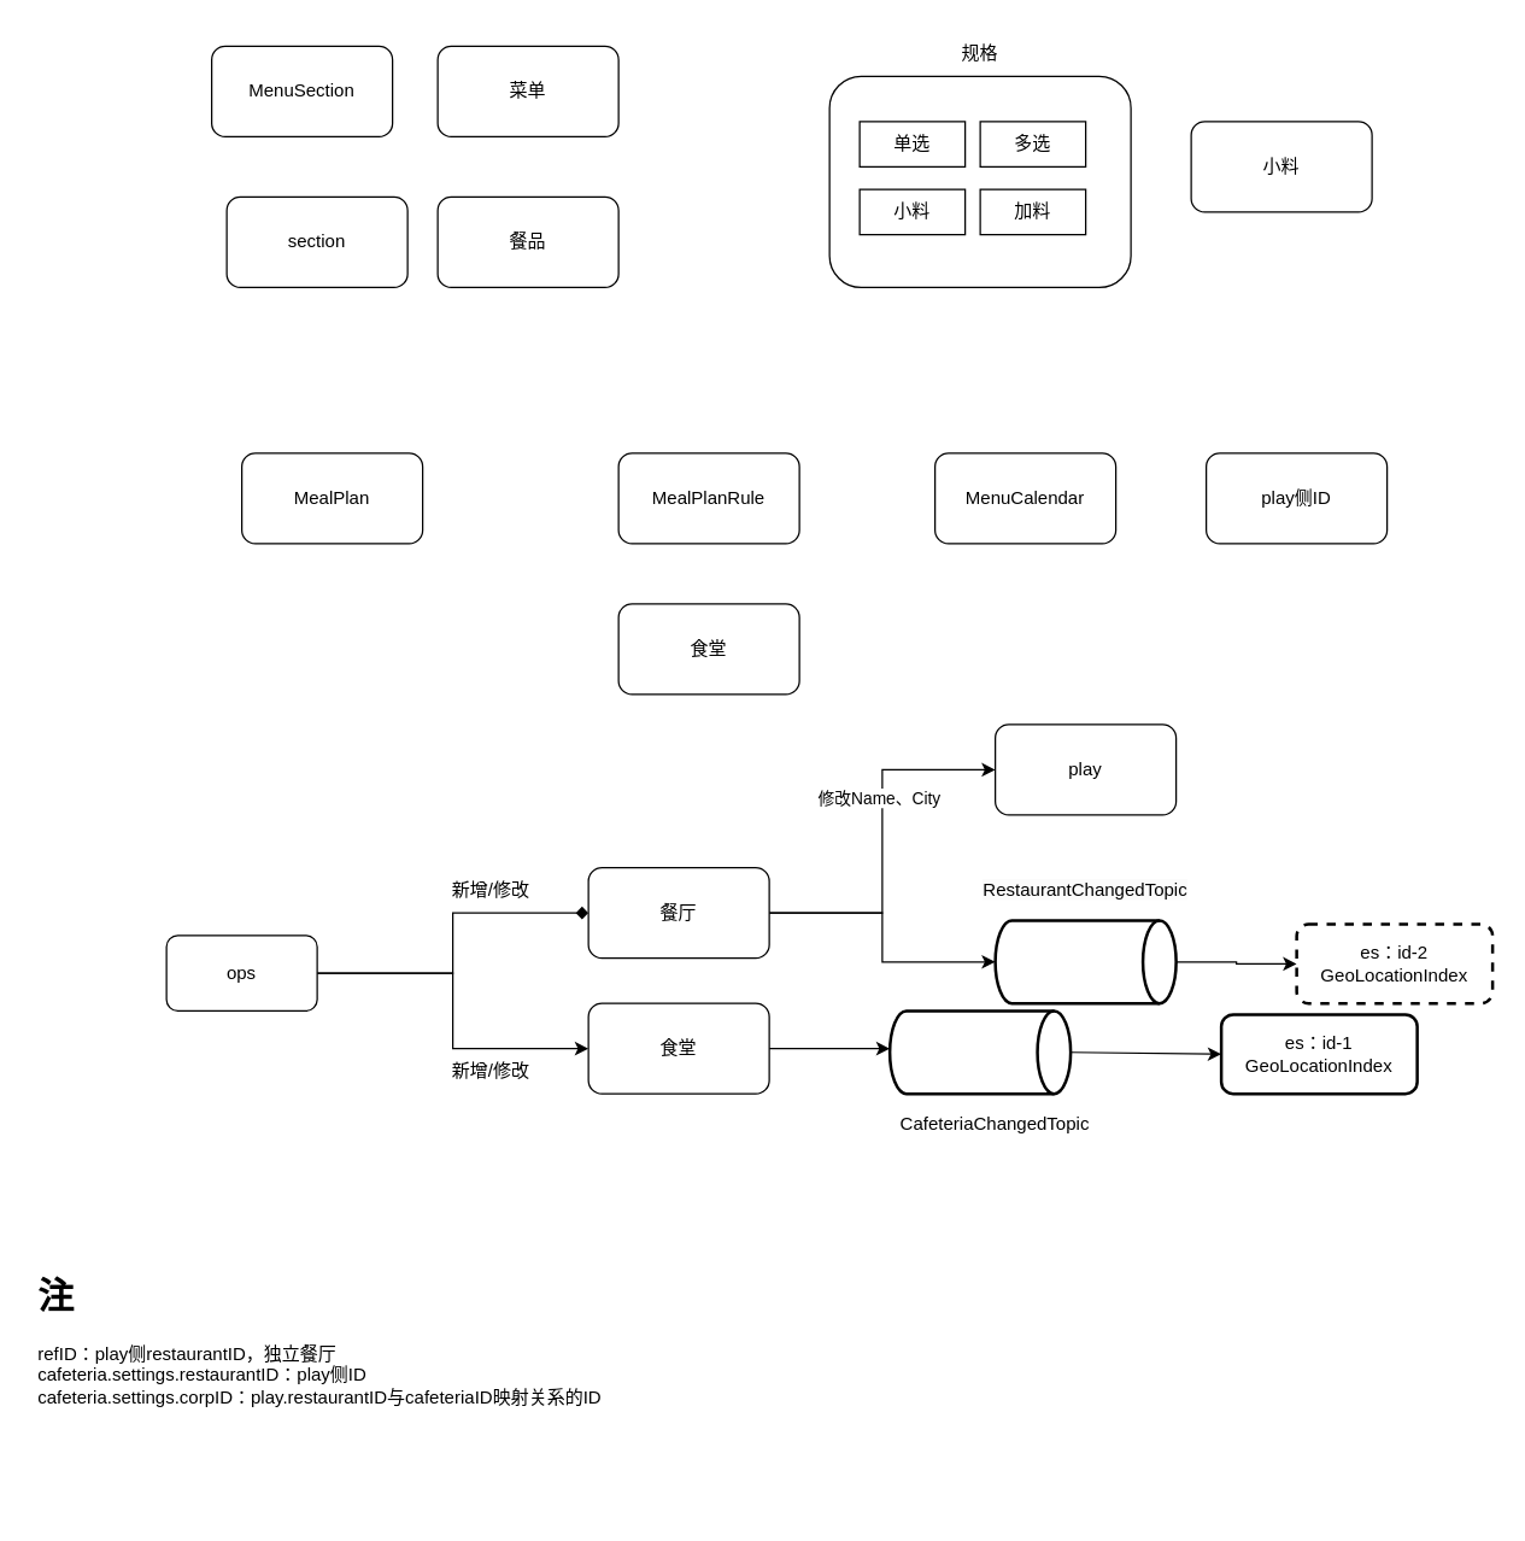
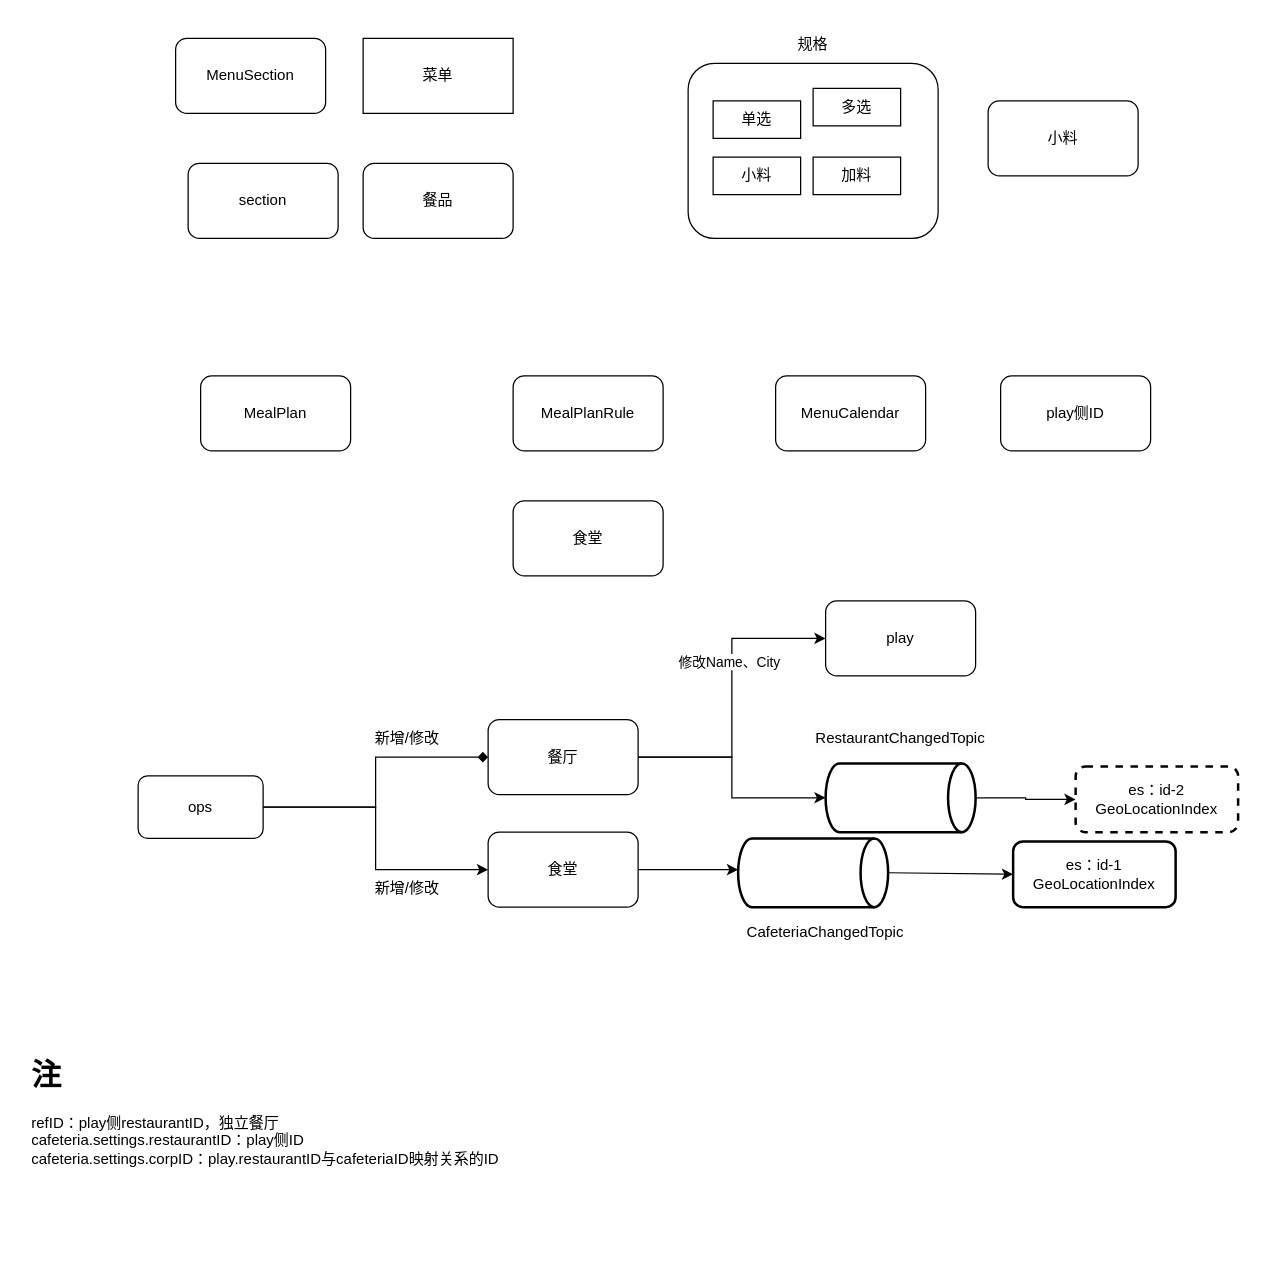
  <mxCell id="0" />
  <mxCell id="1" parent="0" />
  <mxCell id="2" value="餐品" style="rounded=1;whiteSpace=wrap;html=1;" vertex="1" parent="1"><mxGeometry x="290" y="130" width="120" height="60" as="geometry" /></mxCell>
  <mxCell id="3" value="" style="rounded=1;whiteSpace=wrap;html=1;" vertex="1" parent="1"><mxGeometry x="550" y="50" width="200" height="140" as="geometry" /></mxCell>
  <mxCell id="4" value="小料" style="rounded=1;whiteSpace=wrap;html=1;" vertex="1" parent="1"><mxGeometry x="790" y="80" width="120" height="60" as="geometry" /></mxCell>
  <mxCell id="5" value="单选" style="rounded=0;whiteSpace=wrap;html=1;" vertex="1" parent="1"><mxGeometry x="570" y="80" width="70" height="30" as="geometry" /></mxCell>
- <mxCell id="6" value="多选" style="rounded=0;whiteSpace=wrap;html=1;" vertex="1" parent="1"><mxGeometry x="650" y="80" width="70" height="30" as="geometry" /></mxCell>
+ <mxCell id="6" value="多选" style="rounded=0;whiteSpace=wrap;html=1;" vertex="1" parent="1"><mxGeometry x="650" y="70" width="70" height="30" as="geometry" /></mxCell>
  <mxCell id="7" value="小料" style="rounded=0;whiteSpace=wrap;html=1;" vertex="1" parent="1"><mxGeometry x="570" y="125" width="70" height="30" as="geometry" /></mxCell>
  <mxCell id="8" value="加料" style="rounded=0;whiteSpace=wrap;html=1;" vertex="1" parent="1"><mxGeometry x="650" y="125" width="70" height="30" as="geometry" /></mxCell>
  <mxCell id="9" value="规格" style="text;html=1;strokeColor=none;fillColor=none;align=center;verticalAlign=middle;whiteSpace=wrap;rounded=0;" vertex="1" parent="1"><mxGeometry x="620" y="20" width="60" height="30" as="geometry" /></mxCell>
- <mxCell id="10" value="菜单" style="rounded=1;whiteSpace=wrap;html=1;" vertex="1" parent="1"><mxGeometry x="290" y="30" width="120" height="60" as="geometry" /></mxCell>
+ <mxCell id="10" value="菜单" style="whiteSpace=wrap;html=1;rounded=0;" vertex="1" parent="1"><mxGeometry x="290" y="30" width="120" height="60" as="geometry" /></mxCell>
  <mxCell id="11" value="section" style="rounded=1;whiteSpace=wrap;html=1;" vertex="1" parent="1"><mxGeometry y="130" width="120" height="60" as="geometry" x="150" /></mxCell>
  <mxCell id="12" value="MenuSection" style="rounded=1;whiteSpace=wrap;html=1;" vertex="1" parent="1"><mxGeometry x="140" y="30" width="120" height="60" as="geometry" /></mxCell>
  <mxCell id="13" value="MealPlan" style="rounded=1;whiteSpace=wrap;html=1;" vertex="1" parent="1"><mxGeometry x="160" y="300" width="120" height="60" as="geometry" /></mxCell>
  <mxCell id="14" value="MealPlanRule" style="rounded=1;whiteSpace=wrap;html=1;" vertex="1" parent="1"><mxGeometry x="410" y="300" width="120" height="60" as="geometry" /></mxCell>
  <mxCell id="15" value="" style="edgeStyle=orthogonalEdgeStyle;rounded=0;orthogonalLoop=1;jettySize=auto;html=1;entryX=0;entryY=0.5;entryDx=0;entryDy=0;entryPerimeter=0;" edge="1" parent="1" source="18" target="30"><mxGeometry relative="1" as="geometry"><mxPoint x="600" y="605" as="targetPoint" /></mxGeometry></mxCell>
  <mxCell id="16" value="" style="edgeStyle=orthogonalEdgeStyle;rounded=0;orthogonalLoop=1;jettySize=auto;html=1;entryX=0;entryY=0.5;entryDx=0;entryDy=0;" edge="1" parent="1" source="18" target="32"><mxGeometry relative="1" as="geometry" /></mxCell>
  <mxCell id="17" value="修改Name、City" style="edgeLabel;html=1;align=center;verticalAlign=middle;resizable=0;points=[];" vertex="1" connectable="0" parent="16"><mxGeometry x="0.241" y="3" relative="1" as="geometry"><mxPoint as="offset" /></mxGeometry></mxCell>
  <mxCell id="18" value="餐厅" style="rounded=1;whiteSpace=wrap;html=1;" vertex="1" parent="1"><mxGeometry x="390" y="575" width="120" height="60" as="geometry" /></mxCell>
  <mxCell id="19" value="食堂" style="rounded=1;whiteSpace=wrap;html=1;" vertex="1" parent="1"><mxGeometry x="410" y="400" width="120" height="60" as="geometry" /></mxCell>
  <mxCell id="20" value="MenuCalendar" style="rounded=1;whiteSpace=wrap;html=1;" vertex="1" parent="1"><mxGeometry x="620" y="300" width="120" height="60" as="geometry" /></mxCell>
  <mxCell id="21" value="play侧ID" style="rounded=1;whiteSpace=wrap;html=1;" vertex="1" parent="1"><mxGeometry x="800" y="300" width="120" height="60" as="geometry" /></mxCell>
  <mxCell id="22" value="" style="edgeStyle=orthogonalEdgeStyle;rounded=0;orthogonalLoop=1;jettySize=auto;html=1;endArrow=diamond;" edge="1" parent="1" source="24" target="18"><mxGeometry relative="1" as="geometry" /></mxCell>
  <mxCell id="23" value="" style="edgeStyle=orthogonalEdgeStyle;rounded=0;orthogonalLoop=1;jettySize=auto;html=1;entryX=0;entryY=0.5;entryDx=0;entryDy=0;exitX=1;exitY=0.5;exitDx=0;exitDy=0;" edge="1" parent="1" source="24" target="27"><mxGeometry relative="1" as="geometry"><mxPoint x="190" y="705" as="targetPoint" /></mxGeometry></mxCell>
  <mxCell id="24" value="ops" style="rounded=1;whiteSpace=wrap;html=1;" vertex="1" parent="1"><mxGeometry x="110" y="620" width="100" height="50" as="geometry" /></mxCell>
  <mxCell id="25" value="新增/修改" style="text;html=1;align=center;verticalAlign=middle;resizable=0;points=[];autosize=1;strokeColor=none;fillColor=none;" vertex="1" parent="1"><mxGeometry x="290" y="575" width="70" height="30" as="geometry" /></mxCell>
  <mxCell id="26" value="" style="edgeStyle=orthogonalEdgeStyle;rounded=0;orthogonalLoop=1;jettySize=auto;html=1;" edge="1" parent="1" source="27"><mxGeometry relative="1" as="geometry"><mxPoint x="590" y="695" as="targetPoint" /></mxGeometry></mxCell>
  <mxCell id="27" value="食堂" style="rounded=1;whiteSpace=wrap;html=1;" vertex="1" parent="1"><mxGeometry x="390" y="665" width="120" height="60" as="geometry" /></mxCell>
  <mxCell id="28" value="&lt;h1&gt;注&lt;/h1&gt;&lt;p&gt;refID：play侧restaurantID，独立餐厅&lt;br&gt;cafeteria.settings.restaurantID：play侧ID&lt;br&gt;cafeteria.settings.corpID：play.restaurantID与cafeteriaID映射关系的ID&lt;/p&gt;" style="text;html=1;strokeColor=none;fillColor=none;spacing=5;spacingTop=-20;whiteSpace=wrap;overflow=hidden;rounded=0;" vertex="1" parent="1"><mxGeometry x="20" y="840" width="430" height="160" as="geometry" /></mxCell>
  <mxCell id="29" value="" style="edgeStyle=orthogonalEdgeStyle;rounded=0;orthogonalLoop=1;jettySize=auto;html=1;" edge="1" parent="1" source="30" target="34"><mxGeometry relative="1" as="geometry" /></mxCell>
  <mxCell id="30" value="" style="strokeWidth=2;html=1;shape=mxgraph.flowchart.direct_data;whiteSpace=wrap;" vertex="1" parent="1"><mxGeometry x="660" y="610" width="120" height="55" as="geometry" /></mxCell>
  <mxCell id="31" value="&lt;meta charset=&quot;utf-8&quot;&gt;&lt;span style=&quot;color: rgb(0, 0, 0); font-family: Helvetica; font-size: 12px; font-style: normal; font-variant-ligatures: normal; font-variant-caps: normal; font-weight: 400; letter-spacing: normal; orphans: 2; text-align: center; text-indent: 0px; text-transform: none; widows: 2; word-spacing: 0px; -webkit-text-stroke-width: 0px; background-color: rgb(251, 251, 251); text-decoration-thickness: initial; text-decoration-style: initial; text-decoration-color: initial; float: none; display: inline !important;&quot;&gt;RestaurantChangedTopic&lt;/span&gt;" style="text;html=1;strokeColor=none;fillColor=none;align=center;verticalAlign=middle;whiteSpace=wrap;rounded=0;" vertex="1" parent="1"><mxGeometry x="690" y="575" width="60" height="30" as="geometry" /></mxCell>
  <mxCell id="32" value="play" style="rounded=1;whiteSpace=wrap;html=1;" vertex="1" parent="1"><mxGeometry x="660" y="480" width="120" height="60" as="geometry" /></mxCell>
  <mxCell id="33" value="新增/修改" style="text;html=1;align=center;verticalAlign=middle;resizable=0;points=[];autosize=1;strokeColor=none;fillColor=none;" vertex="1" parent="1"><mxGeometry x="290" y="695" width="70" height="30" as="geometry" /></mxCell>
  <mxCell id="34" value="es：id-2&lt;br&gt;GeoLocationIndex" style="rounded=1;whiteSpace=wrap;html=1;strokeWidth=2;dashed=1;" vertex="1" parent="1"><mxGeometry x="860" y="612.5" width="130" height="52.5" as="geometry" /></mxCell>
  <mxCell id="35" value="" style="strokeWidth=2;html=1;shape=mxgraph.flowchart.direct_data;whiteSpace=wrap;" vertex="1" parent="1"><mxGeometry x="590" y="670" width="120" height="55" as="geometry" /></mxCell>
  <mxCell id="36" value="CafeteriaChangedTopic" style="text;html=1;strokeColor=none;fillColor=none;align=center;verticalAlign=middle;whiteSpace=wrap;rounded=0;" vertex="1" parent="1"><mxGeometry x="630" y="730" width="60" height="30" as="geometry" /></mxCell>
  <mxCell id="37" value="es：id-1&lt;br&gt;GeoLocationIndex" style="rounded=1;whiteSpace=wrap;html=1;strokeWidth=2;" vertex="1" parent="1"><mxGeometry x="810" y="672.5" width="130" height="52.5" as="geometry" /></mxCell>
  <mxCell id="38" value="" style="endArrow=classic;html=1;rounded=0;entryX=0;entryY=0.5;entryDx=0;entryDy=0;exitX=1;exitY=0.5;exitDx=0;exitDy=0;exitPerimeter=0;" edge="1" parent="1" source="35" target="37"><mxGeometry width="50" height="50" relative="1" as="geometry"><mxPoint x="660" y="680" as="sourcePoint" /><mxPoint x="710" y="630" as="targetPoint" /></mxGeometry></mxCell>
